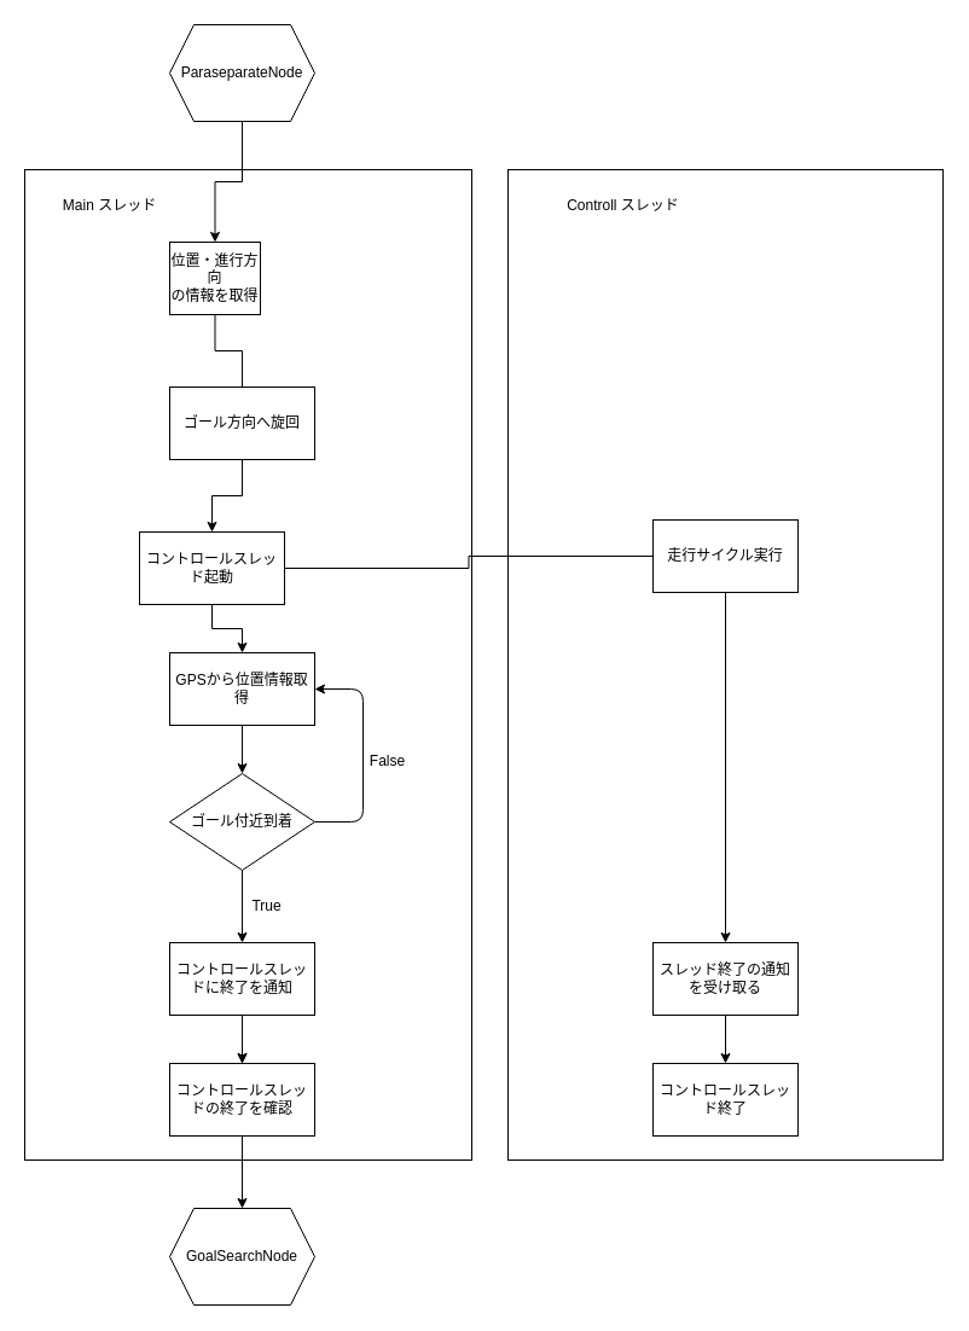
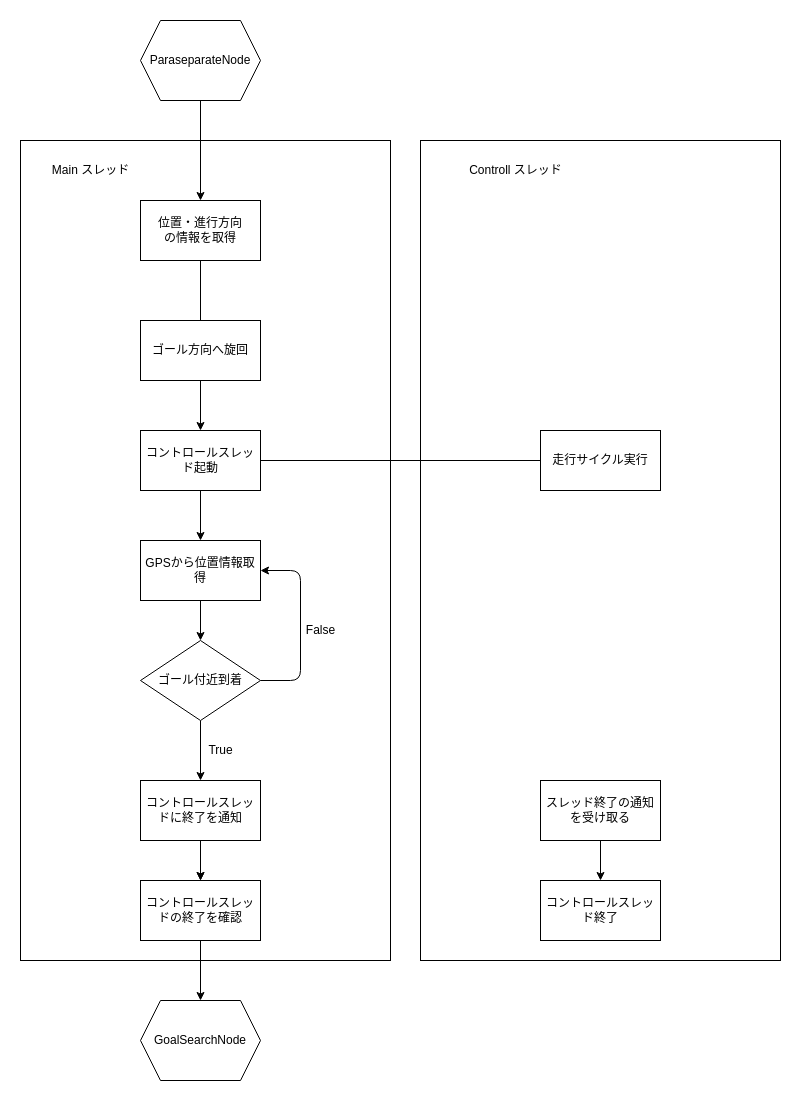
  <mxCell id="0" />
  <mxCell id="1" parent="0" />
  <mxCell id="2" value="" style="rounded=0;whiteSpace=wrap;html=1;fillColor=none;" parent="1" vertex="1"><mxGeometry x="420" y="140" width="360" height="820" as="geometry" /></mxCell>
  <mxCell id="3" value="" style="rounded=0;whiteSpace=wrap;html=1;fillColor=none;" parent="1" vertex="1"><mxGeometry x="20" y="140" width="370" height="820" as="geometry" /></mxCell>
  <mxCell id="4" value="" style="edgeStyle=orthogonalEdgeStyle;rounded=0;orthogonalLoop=1;jettySize=auto;html=1;" parent="1" source="5" target="8" edge="1"><mxGeometry relative="1" as="geometry" /></mxCell>
  <mxCell id="5" value="GPSから位置情報取得" style="whiteSpace=wrap;html=1;rounded=0;" parent="1" vertex="1"><mxGeometry x="140" y="540" width="120" height="60" as="geometry" /></mxCell>
  <mxCell id="6" style="edgeStyle=orthogonalEdgeStyle;rounded=1;orthogonalLoop=1;jettySize=auto;html=1;entryX=1;entryY=0.5;entryDx=0;entryDy=0;exitX=1;exitY=0.5;exitDx=0;exitDy=0;" parent="1" source="8" target="5" edge="1"><mxGeometry relative="1" as="geometry"><Array as="points"><mxPoint x="300" y="680" /><mxPoint x="300" y="570" /></Array></mxGeometry></mxCell>
  <mxCell id="7" value="" style="edgeStyle=orthogonalEdgeStyle;rounded=0;orthogonalLoop=1;jettySize=auto;html=1;" parent="1" source="8" target="24" edge="1"><mxGeometry relative="1" as="geometry" /></mxCell>
  <mxCell id="8" value="ゴール付近到着" style="rhombus;whiteSpace=wrap;html=1;rounded=0;" parent="1" vertex="1"><mxGeometry x="140" y="640" width="120" height="80" as="geometry" /></mxCell>
  <mxCell id="9" value="False" style="text;html=1;align=center;verticalAlign=middle;resizable=0;points=[];autosize=1;" parent="1" vertex="1"><mxGeometry x="300" y="620" width="40" height="20" as="geometry" /></mxCell>
  <mxCell id="10" value="GoalSearchNode" style="shape=hexagon;perimeter=hexagonPerimeter2;whiteSpace=wrap;html=1;fixedSize=1;" parent="1" vertex="1"><mxGeometry x="140" y="1000" width="120" height="80" as="geometry" /></mxCell>
  <mxCell id="11" value="True" style="text;html=1;align=center;verticalAlign=middle;resizable=0;points=[];autosize=1;" parent="1" vertex="1"><mxGeometry x="200" y="740" width="40" height="20" as="geometry" /></mxCell>
  <mxCell id="12" value="ParaseparateNode" style="shape=hexagon;perimeter=hexagonPerimeter2;whiteSpace=wrap;html=1;fixedSize=1;" parent="1" vertex="1"><mxGeometry x="140" y="20" width="120" height="80" as="geometry" /></mxCell>
  <mxCell id="13" value="Main スレッド" style="text;html=1;align=center;verticalAlign=middle;resizable=0;points=[];autosize=1;" parent="1" vertex="1"><mxGeometry x="45" y="160" width="90" height="20" as="geometry" /></mxCell>
- <mxCell id="14" value="" style="edgeStyle=orthogonalEdgeStyle;rounded=0;orthogonalLoop=1;jettySize=auto;html=1;" parent="1" source="15" target="21" edge="1"><mxGeometry relative="1" as="geometry" /></mxCell>
  <mxCell id="15" value="走行サイクル実行" style="whiteSpace=wrap;html=1;" parent="1" vertex="1"><mxGeometry x="540" y="430" width="120" height="60" as="geometry" /></mxCell>
  <mxCell id="16" value="" style="edgeStyle=orthogonalEdgeStyle;rounded=0;orthogonalLoop=1;jettySize=auto;html=1;" parent="1" source="18" target="5" edge="1"><mxGeometry relative="1" as="geometry" /></mxCell>
  <mxCell id="17" value="" style="edgeStyle=orthogonalEdgeStyle;rounded=0;orthogonalLoop=1;jettySize=auto;html=1;entryX=0;entryY=0.5;entryDx=0;entryDy=0;endArrow=none;" parent="1" source="18" target="15" edge="1"><mxGeometry relative="1" as="geometry"><mxPoint x="340" y="210" as="targetPoint" /></mxGeometry></mxCell>
- <mxCell id="18" value="コントロールスレッド起動" style="whiteSpace=wrap;html=1;" parent="1" vertex="1"><mxGeometry x="115" y="440" width="120" height="60" as="geometry" /></mxCell>
+ <mxCell id="18" value="コントロールスレッド起動" style="whiteSpace=wrap;html=1;" parent="1" vertex="1"><mxGeometry x="140" y="430" width="120" height="60" as="geometry" /></mxCell>
  <mxCell id="19" value="Controll スレッド" style="text;html=1;align=center;verticalAlign=middle;resizable=0;points=[];autosize=1;" parent="1" vertex="1"><mxGeometry x="460" y="160" width="110" height="20" as="geometry" /></mxCell>
  <mxCell id="20" value="" style="edgeStyle=orthogonalEdgeStyle;rounded=0;orthogonalLoop=1;jettySize=auto;html=1;" parent="1" source="21" target="25" edge="1"><mxGeometry relative="1" as="geometry" /></mxCell>
  <mxCell id="21" value="スレッド終了の通知を受け取る" style="whiteSpace=wrap;html=1;" parent="1" vertex="1"><mxGeometry x="540" y="780" width="120" height="60" as="geometry" /></mxCell>
  <mxCell id="22" value="" style="edgeStyle=orthogonalEdgeStyle;rounded=0;orthogonalLoop=1;jettySize=auto;html=1;" parent="1" source="24" edge="1"><mxGeometry relative="1" as="geometry"><mxPoint x="200" y="880" as="targetPoint" /></mxGeometry></mxCell>
  <mxCell id="23" style="edgeStyle=orthogonalEdgeStyle;rounded=0;orthogonalLoop=1;jettySize=auto;html=1;" parent="1" source="24" target="32" edge="1"><mxGeometry relative="1" as="geometry" /></mxCell>
  <mxCell id="24" value="コントロールスレッドに終了を通知" style="whiteSpace=wrap;html=1;rounded=0;" parent="1" vertex="1"><mxGeometry x="140" y="780" width="120" height="60" as="geometry" /></mxCell>
  <mxCell id="25" value="コントロールスレッド終了" style="whiteSpace=wrap;html=1;" parent="1" vertex="1"><mxGeometry x="540" y="880" width="120" height="60" as="geometry" /></mxCell>
  <mxCell id="26" value="" style="edgeStyle=orthogonalEdgeStyle;rounded=0;orthogonalLoop=1;jettySize=auto;html=1;exitX=0.5;exitY=1;exitDx=0;exitDy=0;entryX=0.5;entryY=0;entryDx=0;entryDy=0;" parent="1" source="12" target="28" edge="1"><mxGeometry relative="1" as="geometry"><mxPoint x="200" y="240" as="sourcePoint" /><mxPoint x="200" y="180" as="targetPoint" /></mxGeometry></mxCell>
  <mxCell id="27" value="" style="edgeStyle=orthogonalEdgeStyle;rounded=0;orthogonalLoop=1;jettySize=auto;html=1;endArrow=none;" edge="1" parent="1" source="28" target="30"><mxGeometry relative="1" as="geometry" /></mxCell>
- <mxCell id="28" value="位置・進行方向&lt;br&gt;の情報を取得" style="rounded=0;whiteSpace=wrap;html=1;" vertex="1" parent="1"><mxGeometry x="140" y="200" width="75" height="60" as="geometry" /></mxCell>
+ <mxCell id="28" value="位置・進行方向&lt;br&gt;の情報を取得" style="rounded=0;whiteSpace=wrap;html=1;" vertex="1" parent="1"><mxGeometry x="140" y="200" width="120" height="60" as="geometry" /></mxCell>
  <mxCell id="29" value="" style="edgeStyle=orthogonalEdgeStyle;rounded=0;orthogonalLoop=1;jettySize=auto;html=1;" edge="1" parent="1" source="30" target="18"><mxGeometry relative="1" as="geometry" /></mxCell>
  <mxCell id="30" value="ゴール方向へ旋回" style="rounded=0;whiteSpace=wrap;html=1;" vertex="1" parent="1"><mxGeometry x="140" y="320" width="120" height="60" as="geometry" /></mxCell>
  <mxCell id="31" value="" style="edgeStyle=orthogonalEdgeStyle;rounded=0;orthogonalLoop=1;jettySize=auto;html=1;" edge="1" parent="1" source="32" target="10"><mxGeometry relative="1" as="geometry" /></mxCell>
  <mxCell id="32" value="コントロールスレッドの終了を確認" style="rounded=0;whiteSpace=wrap;html=1;" vertex="1" parent="1"><mxGeometry x="140" y="880" width="120" height="60" as="geometry" /></mxCell>
